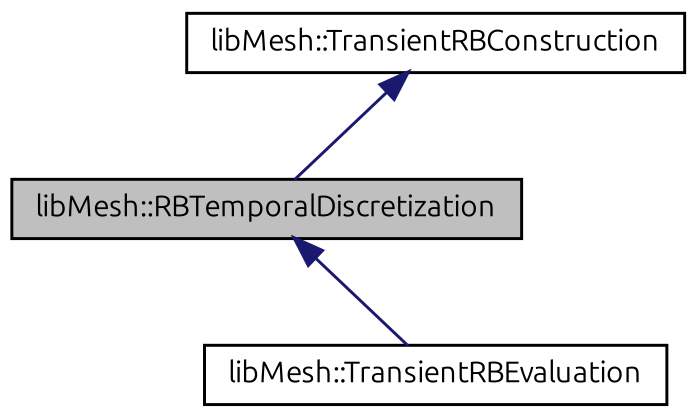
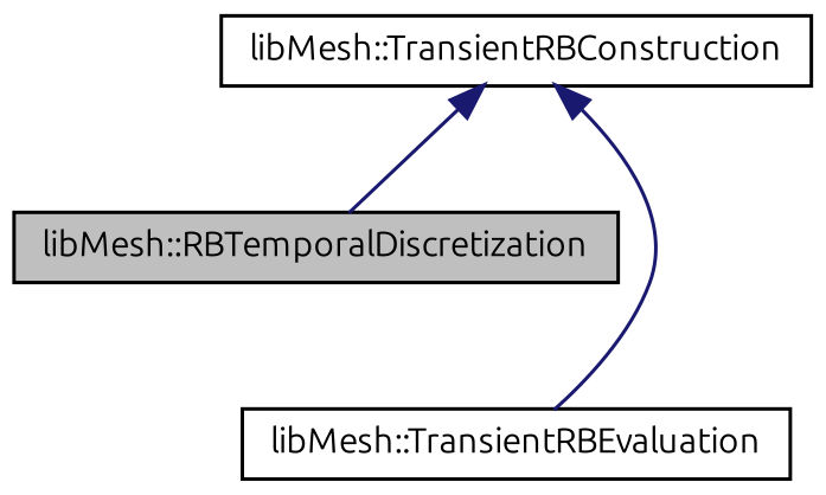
  digraph {
    fontname=Ubuntu
    node [color=black fillcolor=white fontname=Ubuntu fontsize=10 shape=record style=filled]
    edge [color=midnightblue dir=back fontname=Ubuntu fontsize=10 labelfontname=Helvetica labelfontsize=10 style=solid]
    n1 [fillcolor=grey75 fontcolor=black height=0.2 label="libMesh::RBTemporalDiscretization" width=0.4]
    n2 [height=0.2 label="libMesh::TransientRBEvaluation" width=0.4]
    n3 [height=0.2 label="libMesh::TransientRBConstruction" width=0.4]
-   n1 -> n2
+   n3 -> n2
    n3 -> n1
  }
